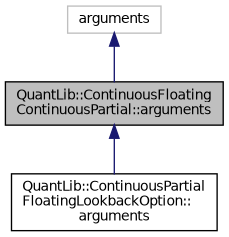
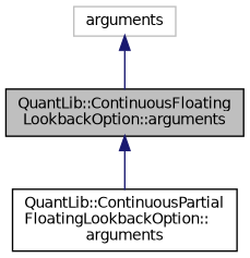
  digraph {
    node [color=black fillcolor=white fontname=Helvetica fontsize=10 shape=record style=filled]
    edge [color=midnightblue dir=back fontname=Helvetica fontsize=10 labelfontname=Helvetica labelfontsize=10 style=solid]
-   n1 [fillcolor=grey75 fontcolor=black height=0.2 label="QuantLib::ContinuousFloating\lContinuousPartial::arguments" width=0.4]
+   n1 [fillcolor=grey75 fontcolor=black height=0.2 label="QuantLib::ContinuousFloating\lLookbackOption::arguments" width=0.4]
    n2 [height=0.2 label="QuantLib::ContinuousPartial\lFloatingLookbackOption::\larguments" width=0.4]
    n3 [color=grey75 height=0.2 label=arguments width=0.4]
    n1 -> n2
    n3 -> n1
  }
